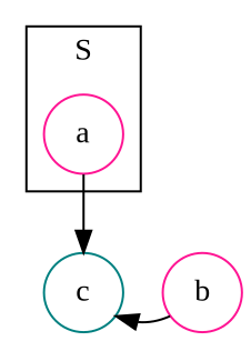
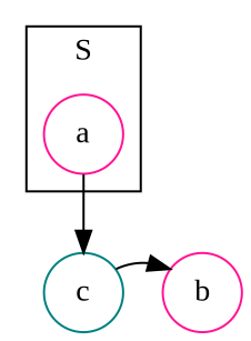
  digraph {
    fontname="Liberation Serif"
    node [color=deeppink fontname="Liberation Serif" shape=circle]
    edge [fontname="Liberation Serif"]
    a
    b
    c [color=teal]
    subgraph cluster_1 {
      color=black
      label=S
      a
    }
    subgraph sub_2 {
      rank=same
      b
      c
    }
    a -> c
-   b -> c
+   c -> b
  }
